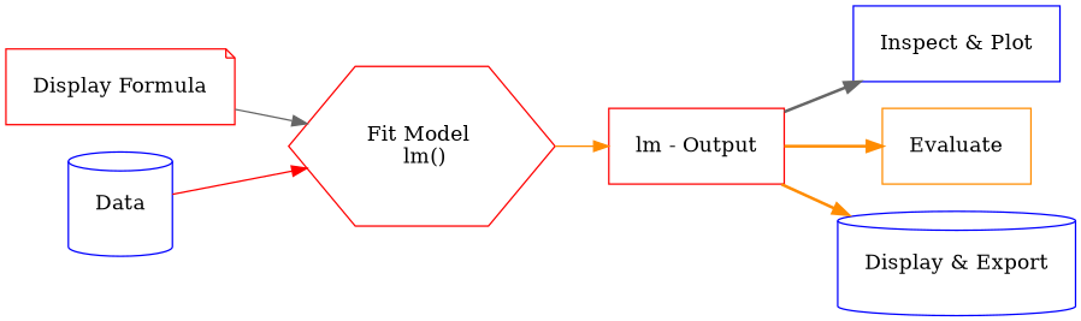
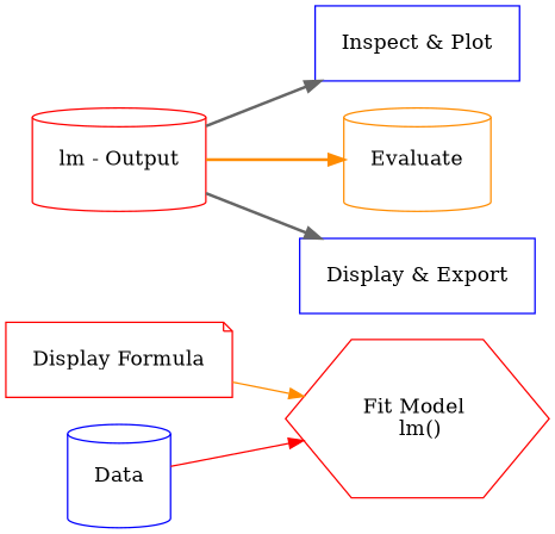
  digraph {
    fontsize=10
    rankdir=LR
    node [color=red margin=0.25 shape=box]
    edge [color=darkorange style=solid]
    n1 [label="Display Formula" shape=note]
    n2 [label="Fit Model \n lm()" shape=hexagon]
-   n3 [label="lm - Output"]
+   n3 [label="lm - Output" shape=cylinder]
    n4 [color=blue label="Inspect & Plot"]
-   n5 [color=darkorange label=Evaluate]
-   n6 [color=blue label="Display & Export" shape=cylinder]
+   n5 [color=darkorange label=Evaluate shape=cylinder]
+   n6 [color=blue label="Display & Export"]
    n7 [color=blue label=Data shape=cylinder]
-   n1 -> n2 [color=gray40]
-   n2 -> n3
+   n1 -> n2
    n3 -> n4 [color=gray40 style=bold]
    n3 -> n5 [style=bold]
-   n3 -> n6 [style=bold]
+   n3 -> n6 [color=gray40 style=bold]
    n7 -> n2 [color=red]
  }
